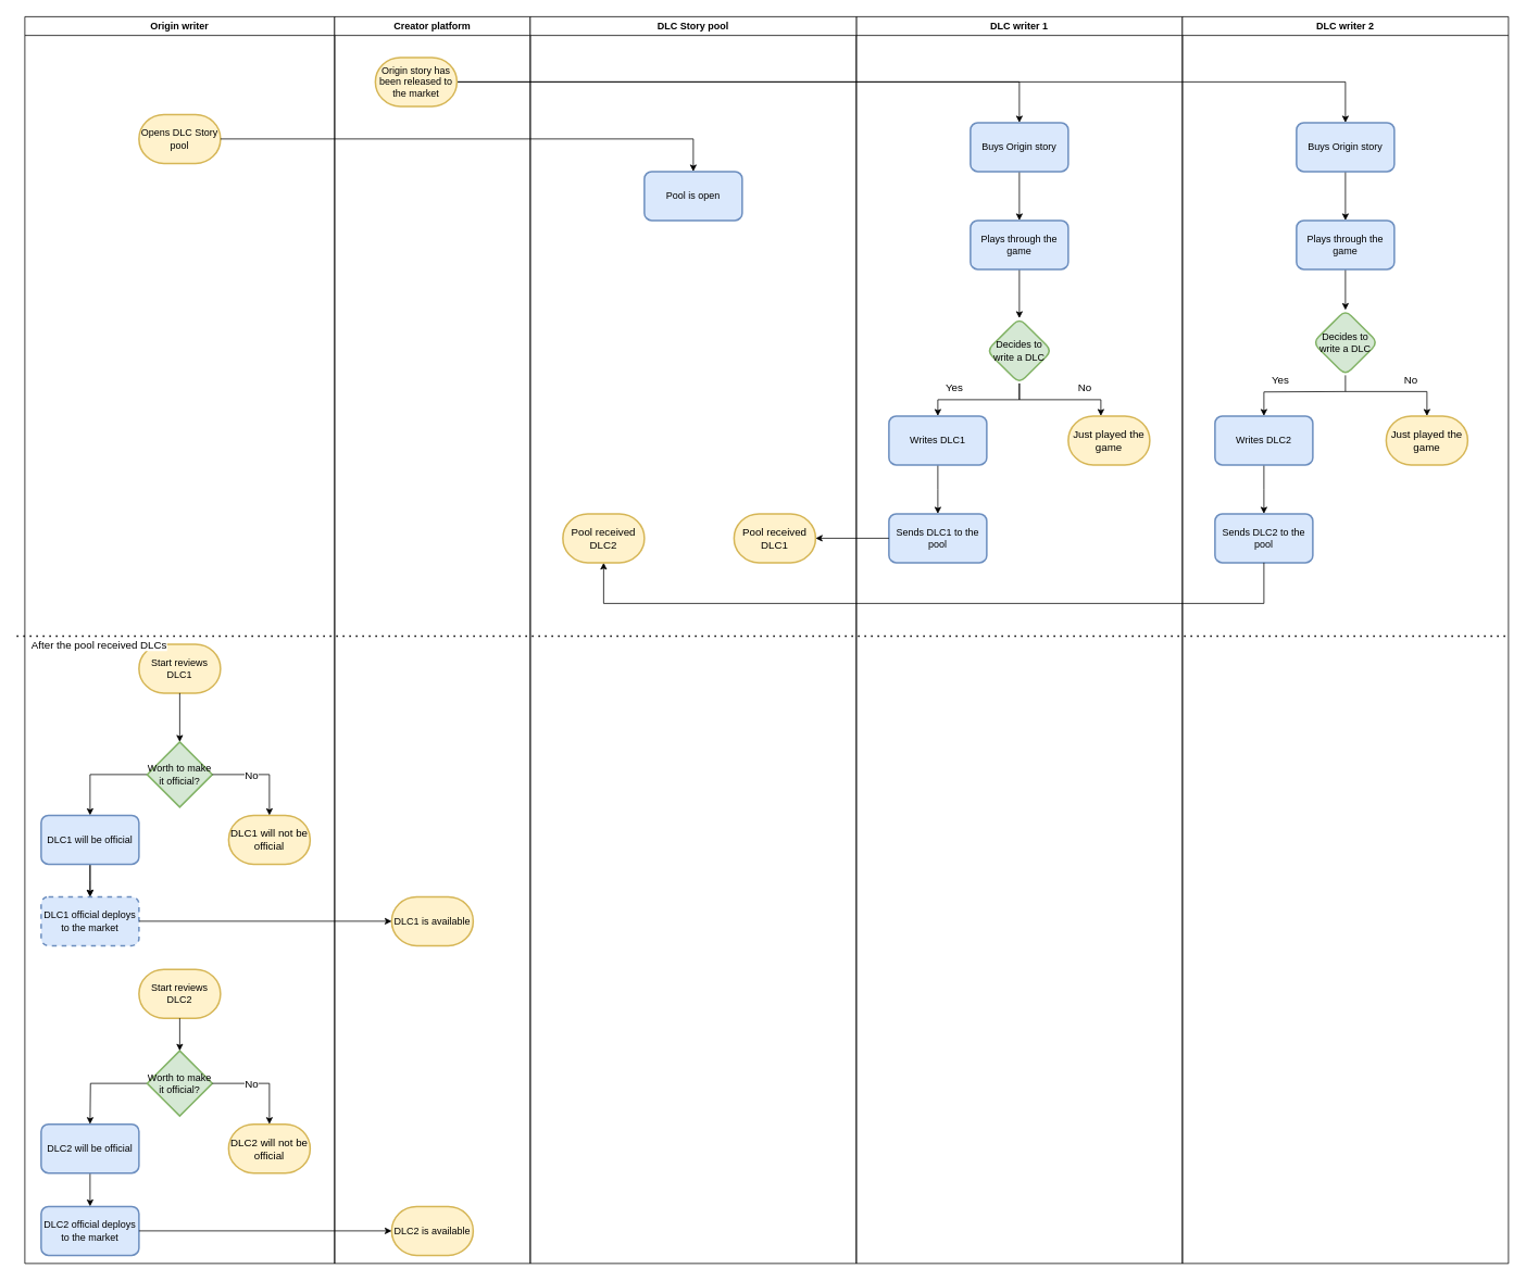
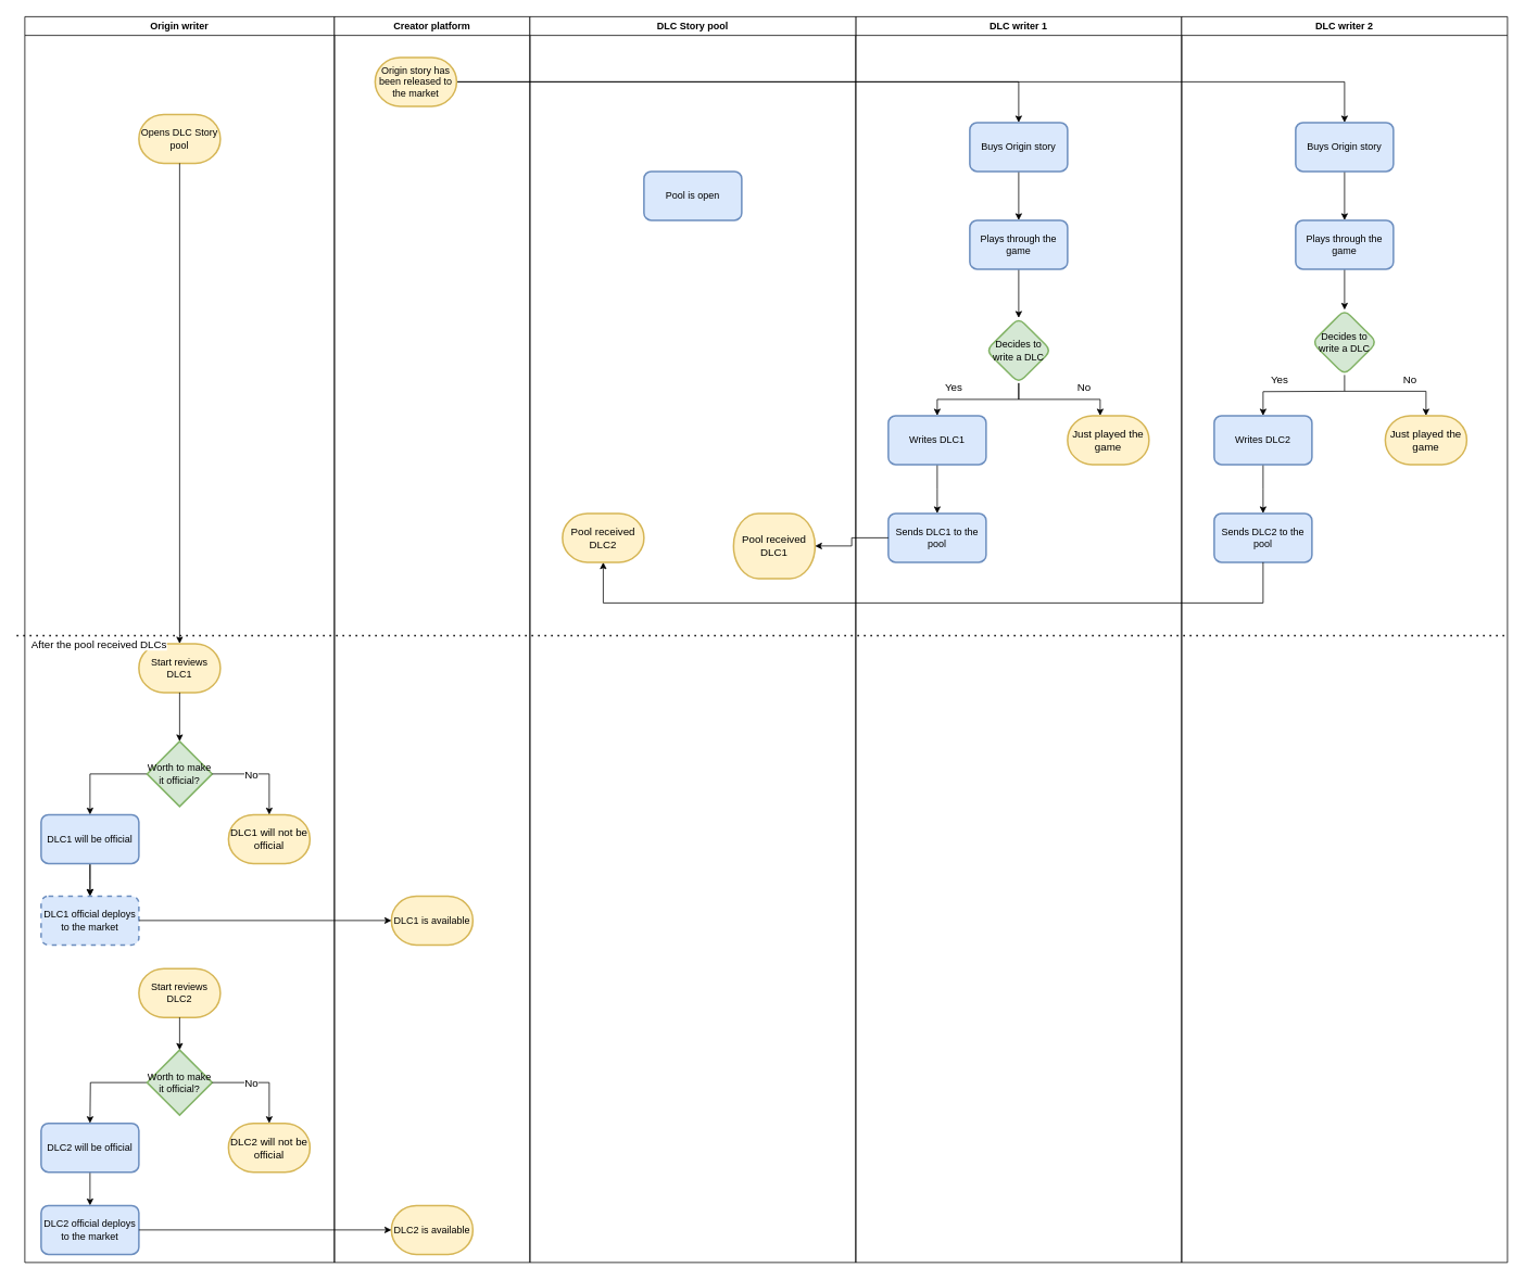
  <mxCell id="0" />
  <mxCell id="1" parent="0" />
  <mxCell id="2" value="Origin writer&lt;br&gt;" style="swimlane;whiteSpace=wrap;html=1;" vertex="1" parent="1"><mxGeometry width="380" height="1530" as="geometry" x="30" y="20" /></mxCell>
  <mxCell id="3" value="Opens DLC Story pool" style="strokeWidth=2;html=1;shape=mxgraph.flowchart.terminator;whiteSpace=wrap;fillColor=#fff2cc;strokeColor=#d6b656;" vertex="1" parent="2"><mxGeometry x="140" y="120" width="100" height="60" as="geometry" /></mxCell>
  <mxCell id="4" value="Start reviews DLC1" style="strokeWidth=2;html=1;shape=mxgraph.flowchart.terminator;whiteSpace=wrap;fillColor=#fff2cc;strokeColor=#d6b656;" vertex="1" parent="2"><mxGeometry x="140" y="770" width="100" height="60" as="geometry" /></mxCell>
  <mxCell id="5" value="" style="edgeStyle=orthogonalEdgeStyle;rounded=0;orthogonalLoop=1;jettySize=auto;html=1;fontSize=13;" edge="1" parent="2" source="6" target="10"><mxGeometry relative="1" as="geometry" /></mxCell>
  <mxCell id="6" value="Worth to make it official?" style="rhombus;whiteSpace=wrap;html=1;fillColor=#d5e8d4;strokeColor=#82b366;strokeWidth=2;" vertex="1" parent="2"><mxGeometry x="150" y="890" width="80" height="80" as="geometry" /></mxCell>
  <mxCell id="7" value="" style="edgeStyle=orthogonalEdgeStyle;rounded=0;orthogonalLoop=1;jettySize=auto;html=1;fontSize=13;" edge="1" parent="2" source="4" target="6"><mxGeometry relative="1" as="geometry" /></mxCell>
  <mxCell id="8" value="" style="edgeStyle=orthogonalEdgeStyle;rounded=0;orthogonalLoop=1;jettySize=auto;html=1;fontSize=13;" edge="1" parent="2" source="10"><mxGeometry relative="1" as="geometry"><mxPoint x="80" y="1080" as="targetPoint" /></mxGeometry></mxCell>
  <mxCell id="9" value="" style="edgeStyle=orthogonalEdgeStyle;rounded=0;orthogonalLoop=1;jettySize=auto;html=1;fontSize=13;" edge="1" parent="2" source="10" target="21"><mxGeometry relative="1" as="geometry" /></mxCell>
  <mxCell id="10" value="DLC1 will be official" style="rounded=1;whiteSpace=wrap;html=1;fillColor=#dae8fc;strokeColor=#6c8ebf;strokeWidth=2;" vertex="1" parent="2"><mxGeometry x="20" y="980" width="120" height="60" as="geometry" /></mxCell>
  <mxCell id="11" value="DLC1 will not be official" style="strokeWidth=2;html=1;shape=mxgraph.flowchart.terminator;whiteSpace=wrap;fontSize=13;fillColor=#fff2cc;strokeColor=#d6b656;" vertex="1" parent="2"><mxGeometry x="250" y="980" width="100" height="60" as="geometry" /></mxCell>
  <mxCell id="12" value="" style="endArrow=classic;html=1;rounded=0;fontSize=13;exitX=1;exitY=0.5;exitDx=0;exitDy=0;entryX=0.5;entryY=0;entryDx=0;entryDy=0;entryPerimeter=0;" edge="1" parent="2" source="6" target="11"><mxGeometry width="50" height="50" relative="1" as="geometry"><mxPoint x="640" y="990" as="sourcePoint" /><mxPoint x="690" y="940" as="targetPoint" /><Array as="points"><mxPoint x="300" y="930" /></Array></mxGeometry></mxCell>
  <mxCell id="13" value="No" style="edgeLabel;html=1;align=center;verticalAlign=middle;resizable=0;points=[];fontSize=13;" vertex="1" connectable="0" parent="12"><mxGeometry x="-0.217" relative="1" as="geometry"><mxPoint as="offset" /></mxGeometry></mxCell>
  <mxCell id="14" value="Start reviews DLC2" style="strokeWidth=2;html=1;shape=mxgraph.flowchart.terminator;whiteSpace=wrap;fillColor=#fff2cc;strokeColor=#d6b656;" vertex="1" parent="2"><mxGeometry x="140" y="1169" width="100" height="60" as="geometry" /></mxCell>
  <mxCell id="15" value="" style="edgeStyle=orthogonalEdgeStyle;rounded=0;orthogonalLoop=1;jettySize=auto;html=1;fontSize=13;" edge="1" parent="2" source="16"><mxGeometry relative="1" as="geometry"><mxPoint x="80" y="1359" as="targetPoint" /></mxGeometry></mxCell>
  <mxCell id="16" value="Worth to make it official?" style="rhombus;whiteSpace=wrap;html=1;fillColor=#d5e8d4;strokeColor=#82b366;strokeWidth=2;" vertex="1" parent="2"><mxGeometry x="150" y="1269" width="80" height="80" as="geometry" /></mxCell>
  <mxCell id="17" value="" style="edgeStyle=orthogonalEdgeStyle;rounded=0;orthogonalLoop=1;jettySize=auto;html=1;fontSize=13;" edge="1" parent="2" source="14" target="16"><mxGeometry relative="1" as="geometry" /></mxCell>
  <mxCell id="18" value="DLC2 will not be official" style="strokeWidth=2;html=1;shape=mxgraph.flowchart.terminator;whiteSpace=wrap;fontSize=13;fillColor=#fff2cc;strokeColor=#d6b656;" vertex="1" parent="2"><mxGeometry x="250" y="1359" width="100" height="60" as="geometry" /></mxCell>
  <mxCell id="19" value="" style="endArrow=classic;html=1;rounded=0;fontSize=13;exitX=1;exitY=0.5;exitDx=0;exitDy=0;entryX=0.5;entryY=0;entryDx=0;entryDy=0;entryPerimeter=0;" edge="1" parent="2" source="16" target="18"><mxGeometry width="50" height="50" relative="1" as="geometry"><mxPoint x="640" y="1349" as="sourcePoint" /><mxPoint x="690" y="1299" as="targetPoint" /><Array as="points"><mxPoint x="300" y="1309" /></Array></mxGeometry></mxCell>
  <mxCell id="20" value="No" style="edgeLabel;html=1;align=center;verticalAlign=middle;resizable=0;points=[];fontSize=13;" vertex="1" connectable="0" parent="19"><mxGeometry x="-0.217" relative="1" as="geometry"><mxPoint as="offset" /></mxGeometry></mxCell>
  <mxCell id="21" value="DLC1 official deploys to the market" style="whiteSpace=wrap;html=1;fillColor=#dae8fc;strokeColor=#6c8ebf;rounded=1;strokeWidth=2;dashed=1;" vertex="1" parent="2"><mxGeometry x="20" y="1080" width="120" height="60" as="geometry" /></mxCell>
  <mxCell id="22" value="" style="edgeStyle=orthogonalEdgeStyle;rounded=0;orthogonalLoop=1;jettySize=auto;html=1;fontSize=13;" edge="1" parent="2" source="23" target="24"><mxGeometry relative="1" as="geometry" /></mxCell>
  <mxCell id="23" value="DLC2 will be official" style="rounded=1;whiteSpace=wrap;html=1;fillColor=#dae8fc;strokeColor=#6c8ebf;strokeWidth=2;" vertex="1" parent="2"><mxGeometry x="20" y="1359" width="120" height="60" as="geometry" /></mxCell>
  <mxCell id="24" value="DLC2 official deploys to the market" style="whiteSpace=wrap;html=1;fillColor=#dae8fc;strokeColor=#6c8ebf;rounded=1;strokeWidth=2;" vertex="1" parent="2"><mxGeometry x="20" y="1460" width="120" height="60" as="geometry" /></mxCell>
  <mxCell id="25" value="DLC writer 1" style="swimlane;whiteSpace=wrap;html=1;" vertex="1" parent="1"><mxGeometry x="1050" width="400" height="1530" as="geometry" y="20" /></mxCell>
  <mxCell id="26" value="" style="edgeStyle=orthogonalEdgeStyle;rounded=0;orthogonalLoop=1;jettySize=auto;html=1;" edge="1" parent="25" source="27" target="29"><mxGeometry relative="1" as="geometry" /></mxCell>
  <mxCell id="27" value="Buys Origin story" style="rounded=1;whiteSpace=wrap;html=1;strokeWidth=2;fillColor=#dae8fc;strokeColor=#6c8ebf;" vertex="1" parent="25"><mxGeometry x="140" y="130" width="120" height="60" as="geometry" /></mxCell>
  <mxCell id="28" value="" style="edgeStyle=orthogonalEdgeStyle;rounded=0;orthogonalLoop=1;jettySize=auto;html=1;" edge="1" parent="25" source="29" target="32"><mxGeometry relative="1" as="geometry" /></mxCell>
  <mxCell id="29" value="Plays through the game" style="rounded=1;whiteSpace=wrap;html=1;strokeWidth=2;fillColor=#dae8fc;strokeColor=#6c8ebf;" vertex="1" parent="25"><mxGeometry x="140" y="250" width="120" height="60" as="geometry" /></mxCell>
  <mxCell id="30" value="" style="edgeStyle=orthogonalEdgeStyle;rounded=0;orthogonalLoop=1;jettySize=auto;html=1;" edge="1" parent="25" source="32" target="34"><mxGeometry relative="1" as="geometry" /></mxCell>
  <mxCell id="31" value="" style="edgeStyle=orthogonalEdgeStyle;rounded=0;orthogonalLoop=1;jettySize=auto;html=1;fontSize=13;" edge="1" parent="25" source="32"><mxGeometry relative="1" as="geometry"><mxPoint x="300" y="490" as="targetPoint" /><Array as="points"><mxPoint x="200" y="470" /><mxPoint x="300" y="470" /></Array></mxGeometry></mxCell>
  <mxCell id="32" value="Decides to write a DLC" style="rhombus;whiteSpace=wrap;html=1;rounded=1;strokeWidth=2;fillColor=#d5e8d4;strokeColor=#82b366;" vertex="1" parent="25"><mxGeometry x="160" y="370" width="80" height="80" as="geometry" /></mxCell>
  <mxCell id="33" value="" style="edgeStyle=orthogonalEdgeStyle;rounded=0;orthogonalLoop=1;jettySize=auto;html=1;fontSize=13;" edge="1" parent="25" source="34"><mxGeometry relative="1" as="geometry"><mxPoint x="100" y="610.0" as="targetPoint" /></mxGeometry></mxCell>
  <mxCell id="34" value="Writes DLC1" style="rounded=1;whiteSpace=wrap;html=1;strokeWidth=2;fillColor=#dae8fc;strokeColor=#6c8ebf;" vertex="1" parent="25"><mxGeometry x="40" y="490" width="120" height="60" as="geometry" /></mxCell>
  <mxCell id="35" value="No" style="text;html=1;align=center;verticalAlign=middle;resizable=0;points=[];autosize=1;strokeColor=none;fillColor=none;fontSize=13;" vertex="1" parent="25"><mxGeometry x="260" y="440" width="40" height="30" as="geometry" /></mxCell>
  <mxCell id="36" value="Yes" style="text;html=1;align=center;verticalAlign=middle;resizable=0;points=[];autosize=1;strokeColor=none;fillColor=none;fontSize=13;" vertex="1" parent="25"><mxGeometry x="100" y="440" width="40" height="30" as="geometry" /></mxCell>
  <mxCell id="37" value="Just played the game" style="strokeWidth=2;html=1;shape=mxgraph.flowchart.terminator;whiteSpace=wrap;fontSize=13;fillColor=#fff2cc;strokeColor=#d6b656;" vertex="1" parent="25"><mxGeometry x="260" y="490" width="100" height="60" as="geometry" /></mxCell>
  <mxCell id="38" value="Sends DLC1 to the pool" style="rounded=1;whiteSpace=wrap;html=1;strokeWidth=2;fillColor=#dae8fc;strokeColor=#6c8ebf;" vertex="1" parent="25"><mxGeometry x="40" y="610" width="120" height="60" as="geometry" /></mxCell>
- <mxCell id="39" value="" style="edgeStyle=orthogonalEdgeStyle;rounded=0;orthogonalLoop=1;jettySize=auto;html=1;entryX=0.5;entryY=0;entryDx=0;entryDy=0;" edge="1" parent="1" source="3" target="63"><mxGeometry relative="1" as="geometry"><mxPoint x="640" y="180" as="targetPoint" /></mxGeometry></mxCell>
+ <mxCell id="39" value="" style="edgeStyle=orthogonalEdgeStyle;rounded=0;orthogonalLoop=1;jettySize=auto;html=1;" edge="1" parent="1" source="3" target="4"><mxGeometry relative="1" as="geometry"><mxPoint x="640" y="180" as="targetPoint" /></mxGeometry></mxCell>
  <mxCell id="40" value="" style="edgeStyle=orthogonalEdgeStyle;rounded=0;orthogonalLoop=1;jettySize=auto;html=1;" edge="1" parent="1" source="58" target="27"><mxGeometry relative="1" as="geometry" /></mxCell>
  <mxCell id="41" value="" style="edgeStyle=orthogonalEdgeStyle;rounded=0;orthogonalLoop=1;jettySize=auto;html=1;" edge="1" parent="1" source="58" target="44"><mxGeometry relative="1" as="geometry" /></mxCell>
  <mxCell id="42" value="DLC writer 2" style="swimlane;whiteSpace=wrap;html=1;" vertex="1" parent="1"><mxGeometry x="1450" width="400" height="1530" as="geometry" y="20" /></mxCell>
  <mxCell id="43" value="" style="edgeStyle=orthogonalEdgeStyle;rounded=0;orthogonalLoop=1;jettySize=auto;html=1;" edge="1" parent="42" source="44" target="46"><mxGeometry relative="1" as="geometry" /></mxCell>
  <mxCell id="44" value="Buys Origin story" style="rounded=1;whiteSpace=wrap;html=1;strokeWidth=2;fillColor=#dae8fc;strokeColor=#6c8ebf;" vertex="1" parent="42"><mxGeometry x="140" y="130" width="120" height="60" as="geometry" /></mxCell>
  <mxCell id="45" value="" style="edgeStyle=orthogonalEdgeStyle;rounded=0;orthogonalLoop=1;jettySize=auto;html=1;fontSize=13;" edge="1" parent="42" source="46" target="47"><mxGeometry relative="1" as="geometry" /></mxCell>
  <mxCell id="46" value="Plays through the game" style="rounded=1;whiteSpace=wrap;html=1;strokeWidth=2;fillColor=#dae8fc;strokeColor=#6c8ebf;" vertex="1" parent="42"><mxGeometry x="140" y="250" width="120" height="60" as="geometry" /></mxCell>
  <mxCell id="47" value="Decides to write a DLC" style="rhombus;whiteSpace=wrap;html=1;rounded=1;strokeWidth=2;fillColor=#d5e8d4;strokeColor=#82b366;" vertex="1" parent="42"><mxGeometry x="160" y="360" width="80" height="80" as="geometry" /></mxCell>
  <mxCell id="48" value="" style="edgeStyle=orthogonalEdgeStyle;rounded=0;orthogonalLoop=1;jettySize=auto;html=1;fontSize=13;entryX=0.5;entryY=0;entryDx=0;entryDy=0;entryPerimeter=0;" edge="1" parent="42" target="52"><mxGeometry relative="1" as="geometry"><mxPoint x="200" y="440" as="sourcePoint" /><mxPoint x="300" y="480" as="targetPoint" /><Array as="points"><mxPoint x="200" y="460" /><mxPoint x="300" y="460" /></Array></mxGeometry></mxCell>
  <mxCell id="49" value="" style="edgeStyle=orthogonalEdgeStyle;rounded=0;orthogonalLoop=1;jettySize=auto;html=1;entryX=0.5;entryY=0;entryDx=0;entryDy=0;" edge="1" parent="42" target="51"><mxGeometry relative="1" as="geometry"><mxPoint x="200" y="460" as="sourcePoint" /><mxPoint x="100" y="480" as="targetPoint" /></mxGeometry></mxCell>
  <mxCell id="50" value="" style="edgeStyle=orthogonalEdgeStyle;rounded=0;orthogonalLoop=1;jettySize=auto;html=1;fontSize=13;" edge="1" parent="42" source="51"><mxGeometry relative="1" as="geometry"><mxPoint x="100" y="610.0" as="targetPoint" /></mxGeometry></mxCell>
  <mxCell id="51" value="Writes DLC2" style="rounded=1;whiteSpace=wrap;html=1;strokeWidth=2;fillColor=#dae8fc;strokeColor=#6c8ebf;" vertex="1" parent="42"><mxGeometry x="40" y="490" width="120" height="60" as="geometry" /></mxCell>
  <mxCell id="52" value="Just played the game" style="strokeWidth=2;html=1;shape=mxgraph.flowchart.terminator;whiteSpace=wrap;fontSize=13;fillColor=#fff2cc;strokeColor=#d6b656;" vertex="1" parent="42"><mxGeometry x="250" y="490" width="100" height="60" as="geometry" /></mxCell>
  <mxCell id="53" value="No" style="text;html=1;align=center;verticalAlign=middle;resizable=0;points=[];autosize=1;strokeColor=none;fillColor=none;fontSize=13;" vertex="1" parent="42"><mxGeometry x="260" y="430" width="40" height="30" as="geometry" /></mxCell>
  <mxCell id="54" value="Yes" style="text;html=1;align=center;verticalAlign=middle;resizable=0;points=[];autosize=1;strokeColor=none;fillColor=none;fontSize=13;" vertex="1" parent="42"><mxGeometry x="100" y="430" width="40" height="30" as="geometry" /></mxCell>
  <mxCell id="55" value="Sends DLC2 to the pool" style="rounded=1;whiteSpace=wrap;html=1;strokeWidth=2;fillColor=#dae8fc;strokeColor=#6c8ebf;" vertex="1" parent="42"><mxGeometry x="40" y="610" width="120" height="60" as="geometry" /></mxCell>
  <mxCell id="56" value="" style="edgeStyle=orthogonalEdgeStyle;rounded=0;orthogonalLoop=1;jettySize=auto;html=1;fontSize=13;entryX=1;entryY=0.5;entryDx=0;entryDy=0;entryPerimeter=0;" edge="1" parent="1" source="38" target="65"><mxGeometry relative="1" as="geometry"><mxPoint x="830" y="660" as="targetPoint" /></mxGeometry></mxCell>
  <mxCell id="57" value="Creator platform" style="swimlane;whiteSpace=wrap;html=1;" vertex="1" parent="1"><mxGeometry x="410" width="240" height="1530" as="geometry" y="20" /></mxCell>
  <mxCell id="58" value="Origin story has been released to the market" style="strokeWidth=2;html=1;shape=mxgraph.flowchart.terminator;whiteSpace=wrap;fillColor=#fff2cc;strokeColor=#d6b656;" vertex="1" parent="57"><mxGeometry x="50" y="50" width="100" height="60" as="geometry" /></mxCell>
  <mxCell id="59" value="DLC1 is available" style="strokeWidth=2;html=1;shape=mxgraph.flowchart.terminator;whiteSpace=wrap;fillColor=#fff2cc;strokeColor=#d6b656;" vertex="1" parent="57"><mxGeometry x="70" y="1080" width="100" height="60" as="geometry" /></mxCell>
  <mxCell id="60" value="DLC2 is available" style="strokeWidth=2;html=1;shape=mxgraph.flowchart.terminator;whiteSpace=wrap;fillColor=#fff2cc;strokeColor=#d6b656;" vertex="1" parent="57"><mxGeometry x="70" y="1460" width="100" height="60" as="geometry" /></mxCell>
  <mxCell id="61" value="" style="endArrow=classic;html=1;rounded=0;fontSize=13;exitX=0.5;exitY=1;exitDx=0;exitDy=0;entryX=0.5;entryY=1;entryDx=0;entryDy=0;entryPerimeter=0;" edge="1" parent="1" source="55" target="64"><mxGeometry width="50" height="50" relative="1" as="geometry"><mxPoint x="830" y="480" as="sourcePoint" /><mxPoint x="880" y="430" as="targetPoint" /><Array as="points"><mxPoint x="1550" y="740" /><mxPoint x="740" y="740" /></Array></mxGeometry></mxCell>
  <mxCell id="62" value="DLC Story pool" style="swimlane;whiteSpace=wrap;html=1;" vertex="1" parent="1"><mxGeometry x="650" width="400" height="1530" as="geometry" y="20" /></mxCell>
  <mxCell id="63" value="Pool is open" style="rounded=1;whiteSpace=wrap;html=1;strokeWidth=2;fillColor=#dae8fc;strokeColor=#6c8ebf;" vertex="1" parent="62"><mxGeometry x="140" y="190" width="120" height="60" as="geometry" /></mxCell>
  <mxCell id="64" value="Pool received DLC2" style="strokeWidth=2;html=1;shape=mxgraph.flowchart.terminator;whiteSpace=wrap;fontSize=13;fillColor=#fff2cc;strokeColor=#d6b656;" vertex="1" parent="62"><mxGeometry x="40" y="610" width="100" height="60" as="geometry" /></mxCell>
- <mxCell id="65" value="Pool received DLC1" style="strokeWidth=2;html=1;shape=mxgraph.flowchart.terminator;whiteSpace=wrap;fontSize=13;fillColor=#fff2cc;strokeColor=#d6b656;" vertex="1" parent="62"><mxGeometry x="250" y="610" width="100" height="60" as="geometry" /></mxCell>
+ <mxCell id="65" value="Pool received DLC1" style="strokeWidth=2;html=1;shape=mxgraph.flowchart.terminator;whiteSpace=wrap;fontSize=13;fillColor=#fff2cc;strokeColor=#d6b656;" vertex="1" parent="62"><mxGeometry x="250" y="610" width="100" height="80" as="geometry" /></mxCell>
  <mxCell id="66" value="" style="endArrow=none;dashed=1;html=1;dashPattern=1 3;strokeWidth=2;rounded=0;fontSize=13;" edge="1" parent="1"><mxGeometry width="50" height="50" relative="1" as="geometry"><mxPoint x="20" y="780" as="sourcePoint" /><mxPoint x="1850" y="780" as="targetPoint" /></mxGeometry></mxCell>
  <mxCell id="67" value="After the pool received DLCs" style="edgeLabel;html=1;align=center;verticalAlign=middle;resizable=0;points=[];fontSize=13;" vertex="1" connectable="0" parent="66"><mxGeometry x="0.864" y="-4" relative="1" as="geometry"><mxPoint x="-1606" y="6" as="offset" /></mxGeometry></mxCell>
  <mxCell id="68" value="" style="edgeStyle=orthogonalEdgeStyle;rounded=0;orthogonalLoop=1;jettySize=auto;html=1;fontSize=13;entryX=0;entryY=0.5;entryDx=0;entryDy=0;entryPerimeter=0;" edge="1" parent="1" source="21" target="59"><mxGeometry relative="1" as="geometry"><mxPoint x="470" y="1130" as="targetPoint" /></mxGeometry></mxCell>
  <mxCell id="69" value="" style="edgeStyle=orthogonalEdgeStyle;rounded=0;orthogonalLoop=1;jettySize=auto;html=1;fontSize=13;" edge="1" parent="1" source="24" target="60"><mxGeometry relative="1" as="geometry" /></mxCell>
